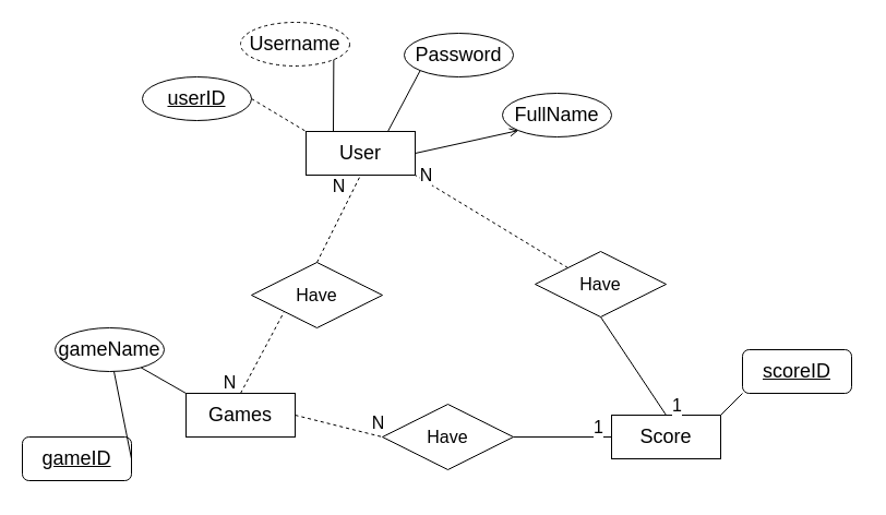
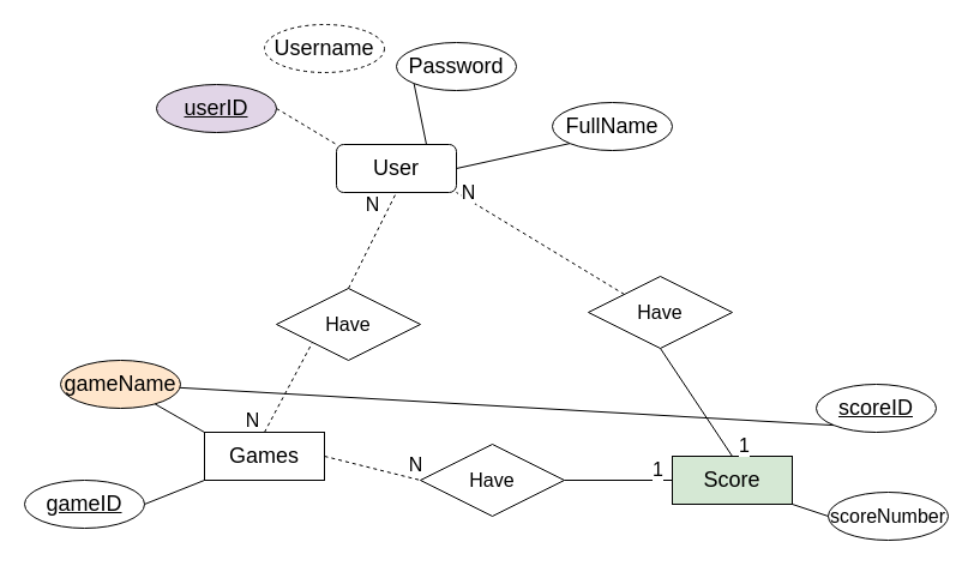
  <mxCell id="0" />
  <mxCell id="1" parent="0" />
- <mxCell id="2" value="&lt;font style=&quot;font-size: 18px;&quot;&gt;User&lt;/font&gt;" style="whiteSpace=wrap;html=1;align=center;" parent="1" vertex="1"><mxGeometry x="280" y="120" width="100" height="40" as="geometry" /></mxCell>
+ <mxCell id="2" value="&lt;font style=&quot;font-size: 18px;&quot;&gt;User&lt;/font&gt;" style="whiteSpace=wrap;html=1;align=center;rounded=1;" parent="1" vertex="1"><mxGeometry x="280" y="120" width="100" height="40" as="geometry" /></mxCell>
  <mxCell id="3" value="FullName" style="ellipse;whiteSpace=wrap;html=1;align=center;fontSize=18;" parent="1" vertex="1"><mxGeometry x="460" y="85" width="100" height="40" as="geometry" /></mxCell>
  <mxCell id="4" value="Username" style="ellipse;whiteSpace=wrap;html=1;align=center;fontSize=18;dashed=1;" parent="1" vertex="1"><mxGeometry x="220" y="20" width="100" height="40" as="geometry" /></mxCell>
- <mxCell id="5" value="Password" style="ellipse;whiteSpace=wrap;html=1;align=center;fontSize=18;" parent="1" vertex="1"><mxGeometry x="370" y="30" width="100" height="40" as="geometry" /></mxCell>
- <mxCell id="6" value="userID" style="ellipse;whiteSpace=wrap;html=1;align=center;fontStyle=4;fontSize=18;" parent="1" vertex="1"><mxGeometry x="130" y="70" width="100" height="40" as="geometry" /></mxCell>
+ <mxCell id="5" value="Password" style="ellipse;whiteSpace=wrap;html=1;align=center;fontSize=18;" parent="1" vertex="1"><mxGeometry x="330" y="35" width="100" height="40" as="geometry" /></mxCell>
+ <mxCell id="6" value="userID" style="ellipse;whiteSpace=wrap;html=1;align=center;fontStyle=4;fontSize=18;fillColor=#e1d5e7;" parent="1" vertex="1"><mxGeometry x="130" y="70" width="100" height="40" as="geometry" /></mxCell>
  <mxCell id="7" value="" style="endArrow=none;html=1;fontSize=18;exitX=1;exitY=0.5;exitDx=0;exitDy=0;entryX=0;entryY=0;entryDx=0;entryDy=0;dashed=1;" parent="1" source="6" target="2" edge="1"><mxGeometry width="50" height="50" relative="1" as="geometry"><mxPoint x="360" y="220" as="sourcePoint" /><mxPoint x="410" y="170" as="targetPoint" /></mxGeometry></mxCell>
- <mxCell id="8" value="" style="endArrow=none;html=1;fontSize=18;entryX=1;entryY=1;entryDx=0;entryDy=0;exitX=0.25;exitY=0;exitDx=0;exitDy=0;" parent="1" source="2" target="4" edge="1"><mxGeometry width="50" height="50" relative="1" as="geometry"><mxPoint x="360" y="220" as="sourcePoint" /><mxPoint x="410" y="170" as="targetPoint" /></mxGeometry></mxCell>
  <mxCell id="9" value="" style="endArrow=none;html=1;fontSize=18;entryX=0;entryY=1;entryDx=0;entryDy=0;exitX=0.75;exitY=0;exitDx=0;exitDy=0;" parent="1" source="2" target="5" edge="1"><mxGeometry width="50" height="50" relative="1" as="geometry"><mxPoint x="360" y="220" as="sourcePoint" /><mxPoint x="410" y="170" as="targetPoint" /></mxGeometry></mxCell>
- <mxCell id="10" value="" style="endArrow=open;html=1;fontSize=18;entryX=0;entryY=1;entryDx=0;entryDy=0;exitX=1;exitY=0.5;exitDx=0;exitDy=0;" parent="1" source="2" target="3" edge="1"><mxGeometry width="50" height="50" relative="1" as="geometry"><mxPoint x="360" y="220" as="sourcePoint" /><mxPoint x="410" y="170" as="targetPoint" /></mxGeometry></mxCell>
- <mxCell id="11" value="Score" style="whiteSpace=wrap;html=1;align=center;fontSize=18;" parent="1" vertex="1"><mxGeometry x="560" y="380" width="100" height="40" as="geometry" /></mxCell>
- <mxCell id="13" value="scoreID" style="whiteSpace=wrap;html=1;align=center;fontStyle=4;fontSize=18;rounded=1;" parent="1" vertex="1"><mxGeometry x="680" y="320" width="100" height="40" as="geometry" /></mxCell>
- <mxCell id="14" value="" style="endArrow=none;html=1;fontSize=18;entryX=1;entryY=0;entryDx=0;entryDy=0;exitX=0;exitY=1;exitDx=0;exitDy=0;" parent="1" source="13" target="11" edge="1"><mxGeometry width="50" height="50" relative="1" as="geometry"><mxPoint x="450" y="350" as="sourcePoint" /><mxPoint x="500" y="300" as="targetPoint" /></mxGeometry></mxCell>
+ <mxCell id="10" value="" style="endArrow=none;html=1;fontSize=18;entryX=0;entryY=1;entryDx=0;entryDy=0;exitX=1;exitY=0.5;exitDx=0;exitDy=0;" parent="1" source="2" target="3" edge="1"><mxGeometry width="50" height="50" relative="1" as="geometry"><mxPoint x="360" y="220" as="sourcePoint" /><mxPoint x="410" y="170" as="targetPoint" /></mxGeometry></mxCell>
+ <mxCell id="11" value="Score" style="whiteSpace=wrap;html=1;align=center;fontSize=18;fillColor=#d5e8d4;" parent="1" vertex="1"><mxGeometry x="560" y="380" width="100" height="40" as="geometry" /></mxCell>
+ <mxCell id="12" value="scoreNumber" style="ellipse;whiteSpace=wrap;html=1;align=center;fontSize=16;" parent="1" vertex="1"><mxGeometry x="690" y="410" width="100" height="40" as="geometry" /></mxCell>
+ <mxCell id="13" value="scoreID" style="ellipse;whiteSpace=wrap;html=1;align=center;fontStyle=4;fontSize=18;" parent="1" vertex="1"><mxGeometry x="680" y="320" width="100" height="40" as="geometry" /></mxCell>
+ <mxCell id="14" value="" style="endArrow=none;html=1;fontSize=18;exitX=0;exitY=1;exitDx=0;exitDy=0;" parent="1" source="13" target="18" edge="1"><mxGeometry width="50" height="50" relative="1" as="geometry"><mxPoint x="450" y="350" as="sourcePoint" /><mxPoint x="500" y="300" as="targetPoint" /></mxGeometry></mxCell>
+ <mxCell id="15" value="" style="endArrow=none;html=1;fontSize=18;entryX=1;entryY=1;entryDx=0;entryDy=0;exitX=0;exitY=0.5;exitDx=0;exitDy=0;" parent="1" source="12" target="11" edge="1"><mxGeometry width="50" height="50" relative="1" as="geometry"><mxPoint x="450" y="350" as="sourcePoint" /><mxPoint x="500" y="300" as="targetPoint" /></mxGeometry></mxCell>
  <mxCell id="16" value="Games" style="whiteSpace=wrap;html=1;align=center;fontSize=18;" parent="1" vertex="1"><mxGeometry x="170" y="360" width="100" height="40" as="geometry" /></mxCell>
  <mxCell id="17" value="" style="endArrow=none;html=1;fontSize=18;exitX=0;exitY=0;exitDx=0;exitDy=0;" parent="1" source="16" target="18" edge="1"><mxGeometry width="50" height="50" relative="1" as="geometry"><mxPoint x="370" y="340" as="sourcePoint" /><mxPoint x="420" y="290" as="targetPoint" /></mxGeometry></mxCell>
- <mxCell id="18" value="gameName" style="ellipse;whiteSpace=wrap;html=1;align=center;fontSize=18;" parent="1" vertex="1"><mxGeometry x="50" y="300" width="100" height="40" as="geometry" /></mxCell>
- <mxCell id="19" value="gameID" style="whiteSpace=wrap;html=1;align=center;fontStyle=4;fontSize=18;rounded=1;" parent="1" vertex="1"><mxGeometry x="20" y="400" width="100" height="40" as="geometry" /></mxCell>
- <mxCell id="20" value="" style="endArrow=none;html=1;fontSize=18;exitX=1;exitY=0.5;exitDx=0;exitDy=0;" parent="1" source="19" target="18" edge="1"><mxGeometry width="50" height="50" relative="1" as="geometry"><mxPoint x="370" y="340" as="sourcePoint" /><mxPoint x="420" y="290" as="targetPoint" /></mxGeometry></mxCell>
+ <mxCell id="18" value="gameName" style="ellipse;whiteSpace=wrap;html=1;align=center;fontSize=18;fillColor=#ffe6cc;" parent="1" vertex="1"><mxGeometry x="50" y="300" width="100" height="40" as="geometry" /></mxCell>
+ <mxCell id="19" value="gameID" style="ellipse;whiteSpace=wrap;html=1;align=center;fontStyle=4;fontSize=18;" parent="1" vertex="1"><mxGeometry x="20" y="400" width="100" height="40" as="geometry" /></mxCell>
+ <mxCell id="20" value="" style="endArrow=none;html=1;fontSize=18;exitX=1;exitY=0.5;exitDx=0;exitDy=0;entryX=0;entryY=1;entryDx=0;entryDy=0;" parent="1" source="19" target="16" edge="1"><mxGeometry width="50" height="50" relative="1" as="geometry"><mxPoint x="370" y="340" as="sourcePoint" /><mxPoint x="420" y="290" as="targetPoint" /></mxGeometry></mxCell>
  <mxCell id="21" value="N" style="endArrow=none;dashed=1;html=1;fontSize=16;exitX=0.5;exitY=0;exitDx=0;exitDy=0;entryX=0;entryY=1;entryDx=0;entryDy=0;" parent="1" source="16" target="22" edge="1"><mxGeometry x="-0.917" y="13" width="50" height="50" relative="1" as="geometry"><mxPoint x="260" y="410" as="sourcePoint" /><mxPoint x="310" y="320" as="targetPoint" /><mxPoint as="offset" /></mxGeometry></mxCell>
  <mxCell id="22" value="Have" style="shape=rhombus;perimeter=rhombusPerimeter;whiteSpace=wrap;html=1;align=center;fontSize=16;" parent="1" vertex="1"><mxGeometry x="230" y="240" width="120" height="60" as="geometry" /></mxCell>
  <mxCell id="23" value="N" style="endArrow=none;dashed=1;html=1;fontSize=16;entryX=0.5;entryY=1;entryDx=0;entryDy=0;exitX=0.5;exitY=0;exitDx=0;exitDy=0;" parent="1" source="22" target="2" edge="1"><mxGeometry x="0.6" y="13" width="50" height="50" relative="1" as="geometry"><mxPoint x="290" y="320" as="sourcePoint" /><mxPoint x="340" y="270" as="targetPoint" /><mxPoint x="-1" as="offset" /></mxGeometry></mxCell>
  <mxCell id="24" value="Have" style="shape=rhombus;perimeter=rhombusPerimeter;whiteSpace=wrap;html=1;align=center;fontSize=16;" parent="1" vertex="1"><mxGeometry x="350" y="370" width="120" height="60" as="geometry" /></mxCell>
  <mxCell id="25" value="Have" style="shape=rhombus;perimeter=rhombusPerimeter;whiteSpace=wrap;html=1;align=center;fontSize=16;" parent="1" vertex="1"><mxGeometry x="490" y="230" width="120" height="60" as="geometry" /></mxCell>
  <mxCell id="26" value="N" style="endArrow=none;dashed=1;html=1;fontSize=16;entryX=1;entryY=1;entryDx=0;entryDy=0;exitX=0;exitY=0;exitDx=0;exitDy=0;" parent="1" source="25" target="2" edge="1"><mxGeometry x="0.896" y="-5" width="50" height="50" relative="1" as="geometry"><mxPoint x="430" y="320" as="sourcePoint" /><mxPoint x="480" y="270" as="targetPoint" /><mxPoint as="offset" /></mxGeometry></mxCell>
  <mxCell id="27" value="1" style="endArrow=none;html=1;fontSize=16;exitX=0.5;exitY=0;exitDx=0;exitDy=0;entryX=0.5;entryY=1;entryDx=0;entryDy=0;" parent="1" source="11" target="25" edge="1"><mxGeometry x="-0.948" y="-14" width="50" height="50" relative="1" as="geometry"><mxPoint x="430" y="320" as="sourcePoint" /><mxPoint x="480" y="270" as="targetPoint" /><mxPoint y="1" as="offset" /></mxGeometry></mxCell>
  <mxCell id="28" value="N" style="endArrow=none;dashed=1;html=1;fontSize=16;exitX=1;exitY=0.5;exitDx=0;exitDy=0;entryX=0;entryY=0.5;entryDx=0;entryDy=0;" parent="1" source="16" target="24" edge="1"><mxGeometry x="0.811" y="12" width="50" height="50" relative="1" as="geometry"><mxPoint x="430" y="320" as="sourcePoint" /><mxPoint x="480" y="270" as="targetPoint" /><mxPoint as="offset" /></mxGeometry></mxCell>
  <mxCell id="29" value="1" style="endArrow=none;html=1;fontSize=16;exitX=1;exitY=0.5;exitDx=0;exitDy=0;entryX=0;entryY=0.5;entryDx=0;entryDy=0;" parent="1" source="24" target="11" edge="1"><mxGeometry x="0.756" y="9" width="50" height="50" relative="1" as="geometry"><mxPoint x="430" y="320" as="sourcePoint" /><mxPoint x="480" y="270" as="targetPoint" /><mxPoint x="-1" as="offset" /></mxGeometry></mxCell>
